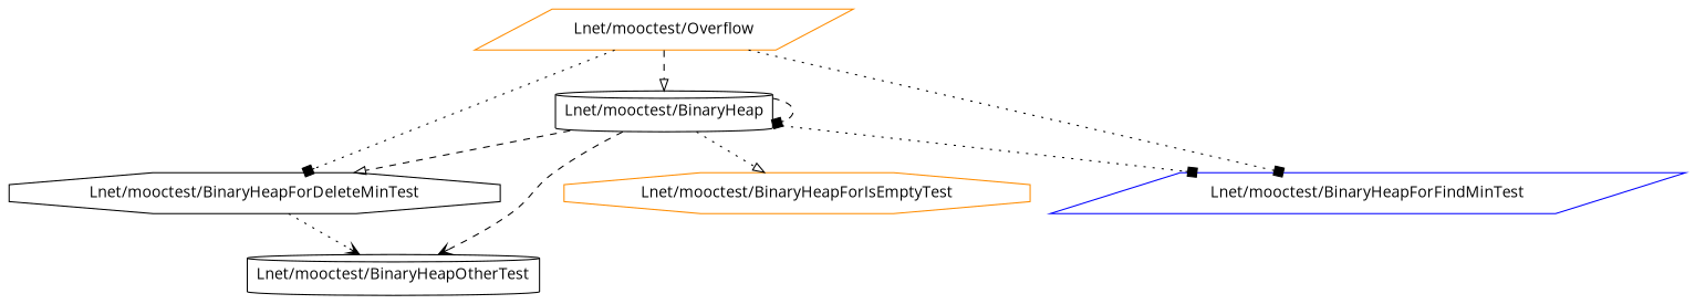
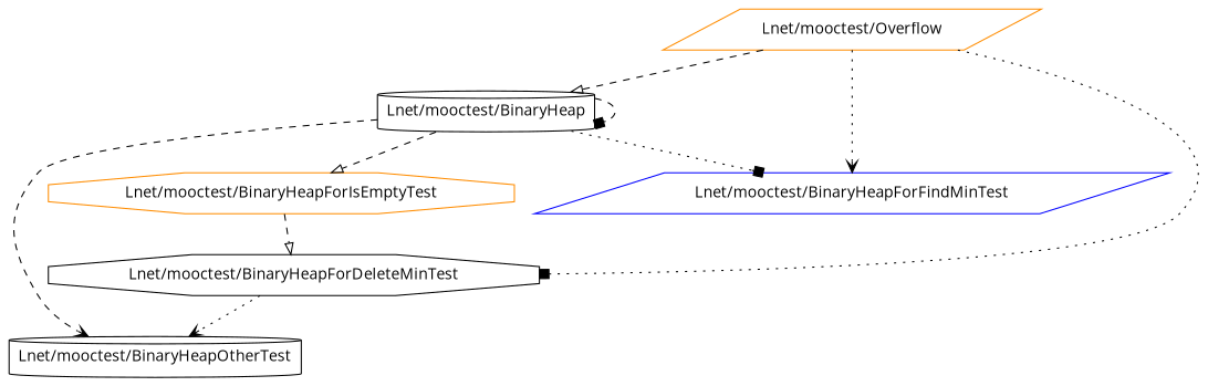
  digraph {
    fontname="Open Sans"
    node [color=black fontname="Open Sans" shape=cylinder]
    edge [arrowhead=box fontname="Open Sans" style=dashed]
    "Lnet/mooctest/BinaryHeap"
    "Lnet/mooctest/BinaryHeapOtherTest"
    "Lnet/mooctest/BinaryHeapForDeleteMinTest" [shape=octagon]
    "Lnet/mooctest/BinaryHeapForFindMinTest" [color=blue shape=parallelogram]
    "Lnet/mooctest/BinaryHeapForIsEmptyTest" [color=darkorange shape=octagon]
    "Lnet/mooctest/Overflow" [color=darkorange shape=parallelogram]
    "Lnet/mooctest/BinaryHeap" -> "Lnet/mooctest/BinaryHeap"
    "Lnet/mooctest/BinaryHeap" -> "Lnet/mooctest/BinaryHeapOtherTest" [arrowhead=vee]
-   "Lnet/mooctest/BinaryHeap" -> "Lnet/mooctest/BinaryHeapForDeleteMinTest" [arrowhead=onormal]
+   "Lnet/mooctest/BinaryHeapForIsEmptyTest" -> "Lnet/mooctest/BinaryHeapForDeleteMinTest" [arrowhead=onormal]
    "Lnet/mooctest/BinaryHeap" -> "Lnet/mooctest/BinaryHeapForFindMinTest" [style=dotted]
-   "Lnet/mooctest/BinaryHeap" -> "Lnet/mooctest/BinaryHeapForIsEmptyTest" [arrowhead=onormal style=dotted]
+   "Lnet/mooctest/BinaryHeap" -> "Lnet/mooctest/BinaryHeapForIsEmptyTest" [arrowhead=onormal]
    "Lnet/mooctest/BinaryHeapForDeleteMinTest" -> "Lnet/mooctest/BinaryHeapOtherTest" [arrowhead=vee style=dotted]
    "Lnet/mooctest/Overflow" -> "Lnet/mooctest/BinaryHeap" [arrowhead=onormal]
    "Lnet/mooctest/Overflow" -> "Lnet/mooctest/BinaryHeapForDeleteMinTest" [style=dotted]
-   "Lnet/mooctest/Overflow" -> "Lnet/mooctest/BinaryHeapForFindMinTest" [style=dotted]
+   "Lnet/mooctest/Overflow" -> "Lnet/mooctest/BinaryHeapForFindMinTest" [arrowhead=vee style=dotted]
  }
